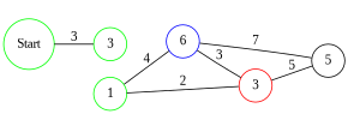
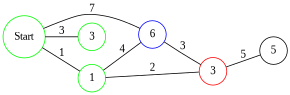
  graph {
    fontname="Liberation Serif"
    rankdir=LR
    node [color=green fontname="Liberation Serif" shape=circle]
    edge [fontname="Liberation Serif"]
    n1 [label=Start width=0.5]
    n2 [color=blue label=6 width=0.5]
    n3 [label=3 width=0.5]
    n4 [label=1 width=0.5]
    n5 [color=red label=3 width=0.5]
    n6 [label=5 width=0.5 color=""]
-   n6 -- n2 [label=7]
+   n1 -- n2 [label=7]
    n1 -- n3 [label=3]
+   n1 -- n4 [label=1]
    n2 -- n5 [label=3]
    n4 -- n2 [label=4]
    n4 -- n5 [label=2]
    n5 -- n6 [label=5]
  }
